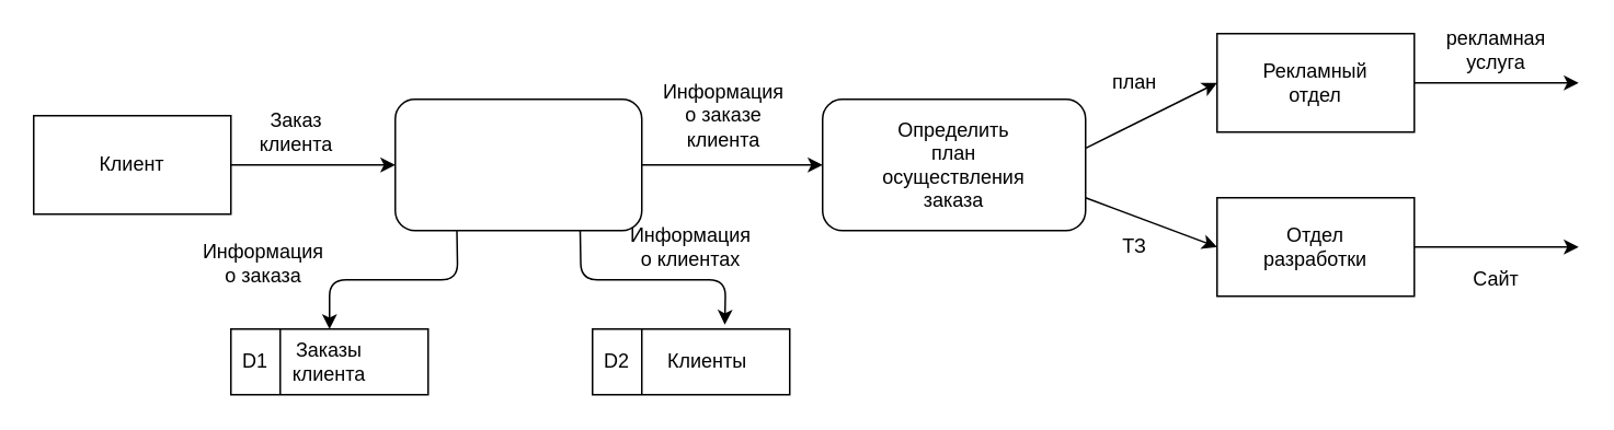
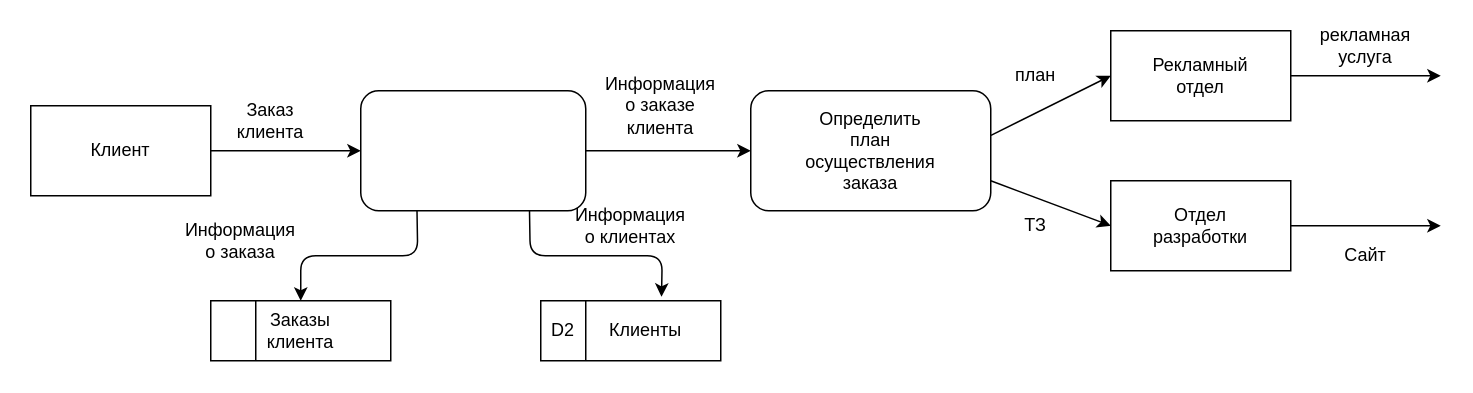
  <mxCell id="0" />
  <mxCell id="1" parent="0" />
  <mxCell id="2" value="" style="rounded=0;whiteSpace=wrap;html=1;" vertex="1" parent="1"><mxGeometry x="20" y="70" width="120" height="60" as="geometry" /></mxCell>
  <mxCell id="3" value="" style="rounded=1;whiteSpace=wrap;html=1;" vertex="1" parent="1"><mxGeometry x="240" y="60" width="150" height="80" as="geometry" /></mxCell>
  <mxCell id="4" value="" style="rounded=1;whiteSpace=wrap;html=1;" vertex="1" parent="1"><mxGeometry x="500" y="60" width="160" height="80" as="geometry" /></mxCell>
  <mxCell id="5" value="" style="rounded=0;whiteSpace=wrap;html=1;" vertex="1" parent="1"><mxGeometry x="740" y="20" width="120" height="60" as="geometry" /></mxCell>
  <mxCell id="6" value="" style="rounded=0;whiteSpace=wrap;html=1;" vertex="1" parent="1"><mxGeometry x="740" y="120" width="120" height="60" as="geometry" /></mxCell>
  <mxCell id="7" value="" style="rounded=0;whiteSpace=wrap;html=1;" vertex="1" parent="1"><mxGeometry x="140" y="200" width="120" height="40" as="geometry" /></mxCell>
  <mxCell id="8" value="" style="rounded=0;whiteSpace=wrap;html=1;" vertex="1" parent="1"><mxGeometry x="360" y="200" width="120" height="40" as="geometry" /></mxCell>
  <mxCell id="9" value="" style="endArrow=none;html=1;exitX=0.25;exitY=0;exitDx=0;exitDy=0;entryX=0.25;entryY=1;entryDx=0;entryDy=0;" edge="1" parent="1" source="7" target="7"><mxGeometry width="50" height="50" relative="1" as="geometry"><mxPoint x="410" y="170" as="sourcePoint" /><mxPoint x="460" y="120" as="targetPoint" /></mxGeometry></mxCell>
  <mxCell id="10" value="" style="endArrow=none;html=1;exitX=0.25;exitY=0;exitDx=0;exitDy=0;entryX=0.25;entryY=1;entryDx=0;entryDy=0;" edge="1" parent="1" source="8" target="8"><mxGeometry width="50" height="50" relative="1" as="geometry"><mxPoint x="410" y="170" as="sourcePoint" /><mxPoint x="460" y="120" as="targetPoint" /></mxGeometry></mxCell>
  <mxCell id="11" value="" style="endArrow=classic;html=1;exitX=1;exitY=0.5;exitDx=0;exitDy=0;entryX=0;entryY=0.5;entryDx=0;entryDy=0;" edge="1" parent="1" source="2" target="3"><mxGeometry width="50" height="50" relative="1" as="geometry"><mxPoint x="410" y="170" as="sourcePoint" /><mxPoint x="460" y="120" as="targetPoint" /></mxGeometry></mxCell>
  <mxCell id="12" value="" style="endArrow=classic;html=1;exitX=0.25;exitY=1;exitDx=0;exitDy=0;entryX=0.5;entryY=0;entryDx=0;entryDy=0;" edge="1" parent="1" source="3" target="7"><mxGeometry width="50" height="50" relative="1" as="geometry"><mxPoint x="410" y="170" as="sourcePoint" /><mxPoint x="460" y="120" as="targetPoint" /><Array as="points"><mxPoint x="278" y="170" /><mxPoint x="200" y="170" /></Array></mxGeometry></mxCell>
  <mxCell id="13" value="" style="endArrow=classic;html=1;exitX=0.75;exitY=1;exitDx=0;exitDy=0;entryX=0.671;entryY=-0.065;entryDx=0;entryDy=0;entryPerimeter=0;" edge="1" parent="1" source="3" target="8"><mxGeometry width="50" height="50" relative="1" as="geometry"><mxPoint x="410" y="170" as="sourcePoint" /><mxPoint x="460" y="120" as="targetPoint" /><Array as="points"><mxPoint x="353" y="170" /><mxPoint x="441" y="170" /></Array></mxGeometry></mxCell>
  <mxCell id="14" value="" style="endArrow=classic;html=1;exitX=1;exitY=0.5;exitDx=0;exitDy=0;entryX=0;entryY=0.5;entryDx=0;entryDy=0;" edge="1" parent="1" source="3" target="4"><mxGeometry width="50" height="50" relative="1" as="geometry"><mxPoint x="700" y="170" as="sourcePoint" /><mxPoint x="750" y="120" as="targetPoint" /></mxGeometry></mxCell>
  <mxCell id="15" value="" style="endArrow=classic;html=1;exitX=1.001;exitY=0.372;exitDx=0;exitDy=0;exitPerimeter=0;entryX=0;entryY=0.5;entryDx=0;entryDy=0;" edge="1" parent="1" source="4" target="5"><mxGeometry width="50" height="50" relative="1" as="geometry"><mxPoint x="700" y="170" as="sourcePoint" /><mxPoint x="750" y="120" as="targetPoint" /></mxGeometry></mxCell>
  <mxCell id="16" value="" style="endArrow=classic;html=1;exitX=1;exitY=0.75;exitDx=0;exitDy=0;entryX=0;entryY=0.5;entryDx=0;entryDy=0;" edge="1" parent="1" source="4" target="6"><mxGeometry width="50" height="50" relative="1" as="geometry"><mxPoint x="700" y="170" as="sourcePoint" /><mxPoint x="750" y="120" as="targetPoint" /></mxGeometry></mxCell>
  <mxCell id="17" value="Клиент" style="text;html=1;strokeColor=none;fillColor=none;align=center;verticalAlign=middle;whiteSpace=wrap;rounded=0;" vertex="1" parent="1"><mxGeometry x="60" y="90" width="40" height="20" as="geometry" /></mxCell>
  <mxCell id="18" value="Заказ клиента" style="text;html=1;strokeColor=none;fillColor=none;align=center;verticalAlign=middle;whiteSpace=wrap;rounded=0;" vertex="1" parent="1"><mxGeometry x="160" y="70" width="40" height="20" as="geometry" /></mxCell>
  <mxCell id="19" value="Заказы клиента" style="text;html=1;strokeColor=none;fillColor=none;align=center;verticalAlign=middle;whiteSpace=wrap;rounded=0;" vertex="1" parent="1"><mxGeometry x="180" y="210" width="40" height="20" as="geometry" /></mxCell>
  <mxCell id="20" value="Клиенты" style="text;html=1;strokeColor=none;fillColor=none;align=center;verticalAlign=middle;whiteSpace=wrap;rounded=0;" vertex="1" parent="1"><mxGeometry x="410" y="210" width="40" height="20" as="geometry" /></mxCell>
  <mxCell id="21" value="Информация о заказе клиента" style="text;html=1;strokeColor=none;fillColor=none;align=center;verticalAlign=middle;whiteSpace=wrap;rounded=0;" vertex="1" parent="1"><mxGeometry x="420" y="60" width="40" height="20" as="geometry" /></mxCell>
  <mxCell id="22" value="Определить план осуществления заказа" style="text;html=1;strokeColor=none;fillColor=none;align=center;verticalAlign=middle;whiteSpace=wrap;rounded=0;" vertex="1" parent="1"><mxGeometry x="560" y="90" width="40" height="20" as="geometry" /></mxCell>
  <mxCell id="23" value="план" style="text;html=1;strokeColor=none;fillColor=none;align=center;verticalAlign=middle;whiteSpace=wrap;rounded=0;" vertex="1" parent="1"><mxGeometry x="670" y="40" width="40" height="20" as="geometry" /></mxCell>
  <mxCell id="24" value="ТЗ" style="text;html=1;strokeColor=none;fillColor=none;align=center;verticalAlign=middle;whiteSpace=wrap;rounded=0;" vertex="1" parent="1"><mxGeometry x="670" y="140" width="40" height="20" as="geometry" /></mxCell>
  <mxCell id="25" value="Рекламный отдел" style="text;html=1;strokeColor=none;fillColor=none;align=center;verticalAlign=middle;whiteSpace=wrap;rounded=0;" vertex="1" parent="1"><mxGeometry x="780" y="40" width="40" height="20" as="geometry" /></mxCell>
  <mxCell id="26" value="Отдел разработки" style="text;html=1;strokeColor=none;fillColor=none;align=center;verticalAlign=middle;whiteSpace=wrap;rounded=0;" vertex="1" parent="1"><mxGeometry x="780" y="140" width="40" height="20" as="geometry" /></mxCell>
  <mxCell id="27" value="" style="endArrow=classic;html=1;exitX=1;exitY=0.5;exitDx=0;exitDy=0;" edge="1" parent="1" source="5"><mxGeometry width="50" height="50" relative="1" as="geometry"><mxPoint x="950" y="30" as="sourcePoint" /><mxPoint x="960" y="50" as="targetPoint" /></mxGeometry></mxCell>
  <mxCell id="28" value="" style="endArrow=classic;html=1;" edge="1" parent="1" source="6"><mxGeometry width="50" height="50" relative="1" as="geometry"><mxPoint x="860" y="200" as="sourcePoint" /><mxPoint x="960" y="150" as="targetPoint" /></mxGeometry></mxCell>
  <mxCell id="29" value="Сайт" style="text;html=1;strokeColor=none;fillColor=none;align=center;verticalAlign=middle;whiteSpace=wrap;rounded=0;" vertex="1" parent="1"><mxGeometry x="890" y="160" width="40" height="20" as="geometry" /></mxCell>
  <mxCell id="30" value="рекламная услуга" style="text;html=1;strokeColor=none;fillColor=none;align=center;verticalAlign=middle;whiteSpace=wrap;rounded=0;" vertex="1" parent="1"><mxGeometry x="890" y="20" width="40" height="20" as="geometry" /></mxCell>
  <mxCell id="31" value="D2" style="text;html=1;strokeColor=none;fillColor=none;align=center;verticalAlign=middle;whiteSpace=wrap;rounded=0;" vertex="1" parent="1"><mxGeometry x="360" y="210" width="30" height="20" as="geometry" /></mxCell>
- <mxCell id="32" value="D1" style="text;html=1;strokeColor=none;fillColor=none;align=center;verticalAlign=middle;whiteSpace=wrap;rounded=0;" vertex="1" parent="1"><mxGeometry x="140" y="210" width="30" height="20" as="geometry" /></mxCell>
  <mxCell id="33" value="Информация о заказа" style="text;html=1;strokeColor=none;fillColor=none;align=center;verticalAlign=middle;whiteSpace=wrap;rounded=0;" vertex="1" parent="1"><mxGeometry x="140" y="150" width="40" height="20" as="geometry" /></mxCell>
  <mxCell id="34" value="Информация о клиентах" style="text;html=1;strokeColor=none;fillColor=none;align=center;verticalAlign=middle;whiteSpace=wrap;rounded=0;" vertex="1" parent="1"><mxGeometry x="400" y="140" width="40" height="20" as="geometry" /></mxCell>
